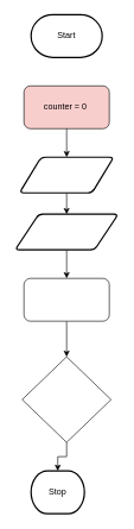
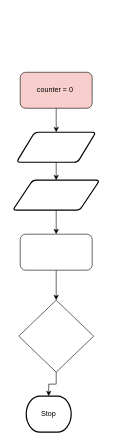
  <mxCell id="0" />
  <mxCell id="1" parent="0" />
  <mxCell id="2" style="edgeStyle=orthogonalEdgeStyle;html=1;rounded=0;" parent="1" source="13" target="4" edge="1"><mxGeometry relative="1" as="geometry" /></mxCell>
- <mxCell id="3" value="Start" style="strokeWidth=2;html=1;shape=mxgraph.flowchart.terminator;whiteSpace=wrap;" parent="1" vertex="1"><mxGeometry x="43" y="20" width="100" height="60" as="geometry" /></mxCell>
  <mxCell id="4" value="Stop" style="strokeWidth=2;html=1;shape=mxgraph.flowchart.terminator;whiteSpace=wrap;" parent="1" vertex="1"><mxGeometry x="43" y="660" width="75" height="60" as="geometry" /></mxCell>
  <mxCell id="5" value="counter = 0&amp;nbsp;" style="rounded=1;whiteSpace=wrap;html=1;fillColor=#f8cecc;" vertex="1" parent="1"><mxGeometry x="33" y="120" width="120" height="60" as="geometry" /></mxCell>
  <mxCell id="6" value="" style="edgeStyle=none;html=1;" edge="1" parent="1" source="7" target="12"><mxGeometry relative="1" as="geometry" /></mxCell>
  <mxCell id="7" value="" style="shape=parallelogram;html=1;strokeWidth=2;perimeter=parallelogramPerimeter;whiteSpace=wrap;rounded=1;arcSize=12;size=0.23;" vertex="1" parent="1"><mxGeometry x="20.5" y="300" width="145" height="50" as="geometry" /></mxCell>
  <mxCell id="8" value="" style="edgeStyle=orthogonalEdgeStyle;html=1;rounded=0;" edge="1" parent="1" source="5" target="10"><mxGeometry relative="1" as="geometry"><mxPoint x="93" y="180" as="sourcePoint" /><mxPoint x="93" y="670" as="targetPoint" /></mxGeometry></mxCell>
  <mxCell id="9" value="" style="edgeStyle=none;html=1;" edge="1" parent="1" source="10" target="7"><mxGeometry relative="1" as="geometry" /></mxCell>
  <mxCell id="10" value="" style="shape=parallelogram;html=1;strokeWidth=2;perimeter=parallelogramPerimeter;whiteSpace=wrap;rounded=1;arcSize=12;size=0.23;" vertex="1" parent="1"><mxGeometry x="26.75" y="220" width="132.5" height="50" as="geometry" /></mxCell>
  <mxCell id="11" value="" style="edgeStyle=none;html=1;" edge="1" parent="1" source="12" target="13"><mxGeometry relative="1" as="geometry" /></mxCell>
  <mxCell id="12" value="" style="rounded=1;whiteSpace=wrap;html=1;" vertex="1" parent="1"><mxGeometry x="33" y="390" width="120" height="60" as="geometry" /></mxCell>
  <mxCell id="13" value="" style="rhombus;whiteSpace=wrap;html=1;" vertex="1" parent="1"><mxGeometry x="30.5" y="500" width="125" height="120" as="geometry" /></mxCell>
